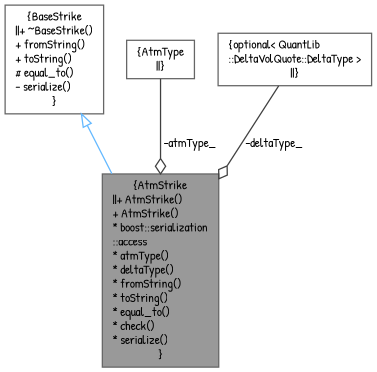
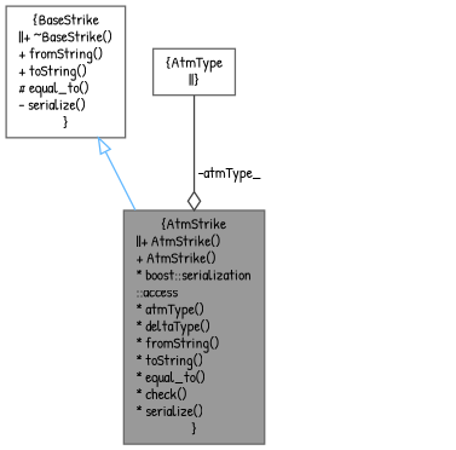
  digraph {
    fontname="Patrick Hand"
    node [color=gray40 fillcolor=white fontname="Patrick Hand" fontsize=10 shape=box style=filled]
    edge [color=grey25 fontname="Patrick Hand" fontsize=10 labelfontname=Helvetica labelfontsize=10 style=solid arrowhead=odiamond]
    n1 [fillcolor=grey60 fontcolor=black height=0.2 label="{AtmStrike\n||+ AtmStrike()\l+ AtmStrike()\l* boost::serialization\l::access\l* atmType()\l* deltaType()\l* fromString()\l* toString()\l* equal_to()\l* check()\l* serialize()\l}" width=0.4]
    n2 [height=0.2 label="{BaseStrike\n||+ ~BaseStrike()\l+ fromString()\l+ toString()\l# equal_to()\l- serialize()\l}" width=0.4]
    n3 [height=0.2 label="{AtmType\n||}" width=0.4]
-   n4 [height=0.2 label="{optional\< QuantLib\l::DeltaVolQuote::DeltaType \>\n||}" width=0.4]
    n2 -> n1 [arrowtail=onormal color=steelblue1 dir=back arrowhead=""]
    n3 -> n1 [label=" -atmType_"]
-   n4 -> n1 [label=" -deltaType_"]
  }
